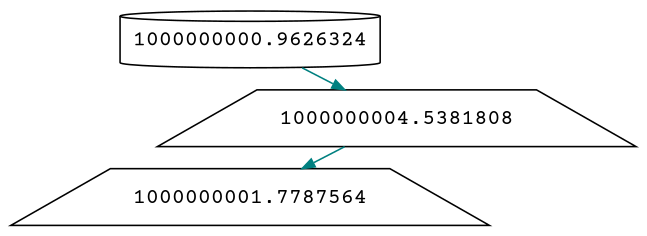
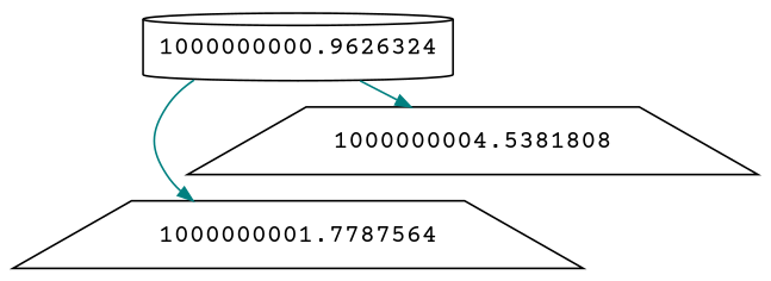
  digraph {
    fontname="Courier Prime"
    nodesep=0.3
    ranksep=0.2
    node [fontname="Courier Prime" shape=trapezium]
    edge [arrowsize=0.8 color=teal fontname="Courier Prime"]
    n1 [label=1000000000.9626324 shape=cylinder]
    n2 [label=1000000001.7787564]
    n3 [label=1000000004.5381808]
-   n3 -> n2 [side=left]
+   n1 -> n2 [side=left]
    n1 -> n3
  }
